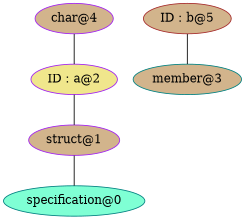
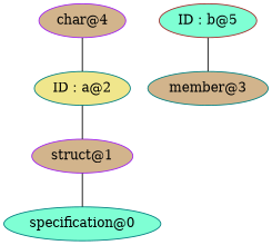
  graph {
    node [color=teal fillcolor=tan style=filled]
    "specification@0" [fillcolor=aquamarine]
    "struct@1" [color=purple]
-   "ID：a@2" [color=purple fillcolor=khaki]
+   "ID：a@2" [fillcolor=khaki]
    "member@3"
    "char@4" [color=purple]
-   "ID：b@5" [color=brown]
+   "ID：b@5" [color=brown fillcolor=aquamarine]
    subgraph sub_1 {
      rank=same
      "specification@0"
    }
    subgraph sub_2 {
      rank=same
      "struct@1"
    }
    subgraph sub_3 {
      rank=same
      "ID：a@2"
      "member@3"
    }
    subgraph sub_4 {
      rank=same
      "char@4"
      "ID：b@5"
    }
    "struct@1" -- "specification@0"
    "ID：a@2" -- "struct@1"
    "char@4" -- "ID：a@2"
    "ID：b@5" -- "member@3"
  }
